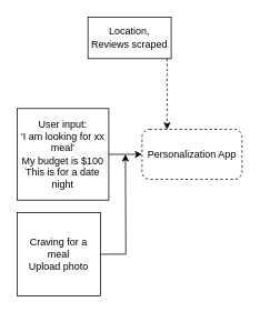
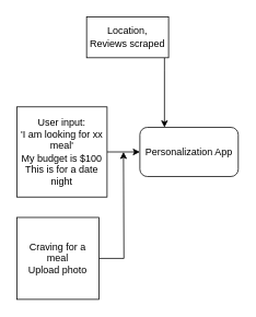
  <mxCell id="0" />
  <mxCell id="1" parent="0" />
  <mxCell id="2" value="" style="edgeStyle=orthogonalEdgeStyle;rounded=0;orthogonalLoop=1;jettySize=auto;html=1;" edge="1" parent="1" source="3" target="4"><mxGeometry relative="1" as="geometry" /></mxCell>
  <mxCell id="3" value="&lt;div&gt;User input:&lt;/div&gt;&lt;div&gt;'I am looking for xx meal'&lt;/div&gt;&lt;div&gt;My budget is $100&lt;/div&gt;&lt;div&gt;This is for a date night&lt;br&gt;&lt;/div&gt;" style="whiteSpace=wrap;html=1;aspect=fixed;" vertex="1" parent="1"><mxGeometry x="20" y="130" width="110" height="110" as="geometry" /></mxCell>
- <mxCell id="4" value="Personalization App" style="rounded=1;whiteSpace=wrap;html=1;dashed=1;" vertex="1" parent="1"><mxGeometry x="170" y="155" width="120" height="60" as="geometry" /></mxCell>
- <mxCell id="5" style="edgeStyle=orthogonalEdgeStyle;rounded=0;orthogonalLoop=1;jettySize=auto;html=1;entryX=0.25;entryY=0;entryDx=0;entryDy=0;dashed=1;" edge="1" parent="1" source="6" target="4"><mxGeometry relative="1" as="geometry"><Array as="points"><mxPoint x="200" y="85" /><mxPoint x="200" y="85" /></Array></mxGeometry></mxCell>
+ <mxCell id="4" value="Personalization App" style="rounded=1;whiteSpace=wrap;html=1;" vertex="1" parent="1"><mxGeometry x="170" y="155" width="120" height="60" as="geometry" /></mxCell>
+ <mxCell id="5" style="edgeStyle=orthogonalEdgeStyle;rounded=0;orthogonalLoop=1;jettySize=auto;html=1;entryX=0.25;entryY=0;entryDx=0;entryDy=0;" edge="1" parent="1" source="6" target="4"><mxGeometry relative="1" as="geometry"><Array as="points"><mxPoint x="200" y="85" /><mxPoint x="200" y="85" /></Array></mxGeometry></mxCell>
  <mxCell id="6" value="&lt;div&gt;Location,&lt;/div&gt;&lt;div&gt;Reviews scraped&lt;br&gt;&lt;/div&gt;" style="whiteSpace=wrap;html=1;" vertex="1" parent="1"><mxGeometry x="105" y="20" width="100" height="50" as="geometry" /></mxCell>
  <mxCell id="7" style="edgeStyle=orthogonalEdgeStyle;rounded=0;orthogonalLoop=1;jettySize=auto;html=1;" edge="1" parent="1" source="8"><mxGeometry relative="1" as="geometry"><mxPoint x="150" y="185" as="targetPoint" /></mxGeometry></mxCell>
- <mxCell id="8" value="&lt;div&gt;Craving for a meal&lt;/div&gt;&lt;div&gt;Upload photo&lt;br&gt;&lt;/div&gt;" style="whiteSpace=wrap;html=1;aspect=fixed;" vertex="1" parent="1"><mxGeometry x="20" y="255" width="100" height="100" as="geometry" /></mxCell>
+ <mxCell id="8" value="&lt;div&gt;Craving for a meal&lt;/div&gt;&lt;div&gt;Upload photo&lt;br&gt;&lt;/div&gt;" style="whiteSpace=wrap;html=1;aspect=fixed;" vertex="1" parent="1"><mxGeometry x="20" y="265" width="100" height="100" as="geometry" /></mxCell>
